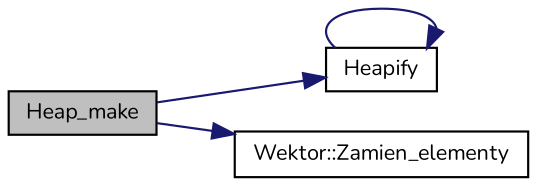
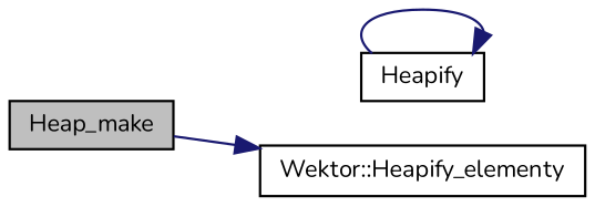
  digraph {
    fontname=Nunito
    rankdir=LR
    node [color=black fillcolor=white fontname=Nunito fontsize=10 shape=record style=filled]
    edge [color=midnightblue fontname=Nunito fontsize=10 labelfontname=Helvetica labelfontsize=10 style=solid]
    n1 [fillcolor=grey75 fontcolor=black height=0.2 label=Heap_make width=0.4]
    n2 [height=0.2 label=Heapify width=0.4]
-   n3 [height=0.2 label="Wektor::Zamien_elementy" width=0.4]
-   n1 -> n2
+   n3 [height=0.2 label="Wektor::Heapify_elementy" width=0.4]
    n1 -> n3
    n2 -> n2
  }
